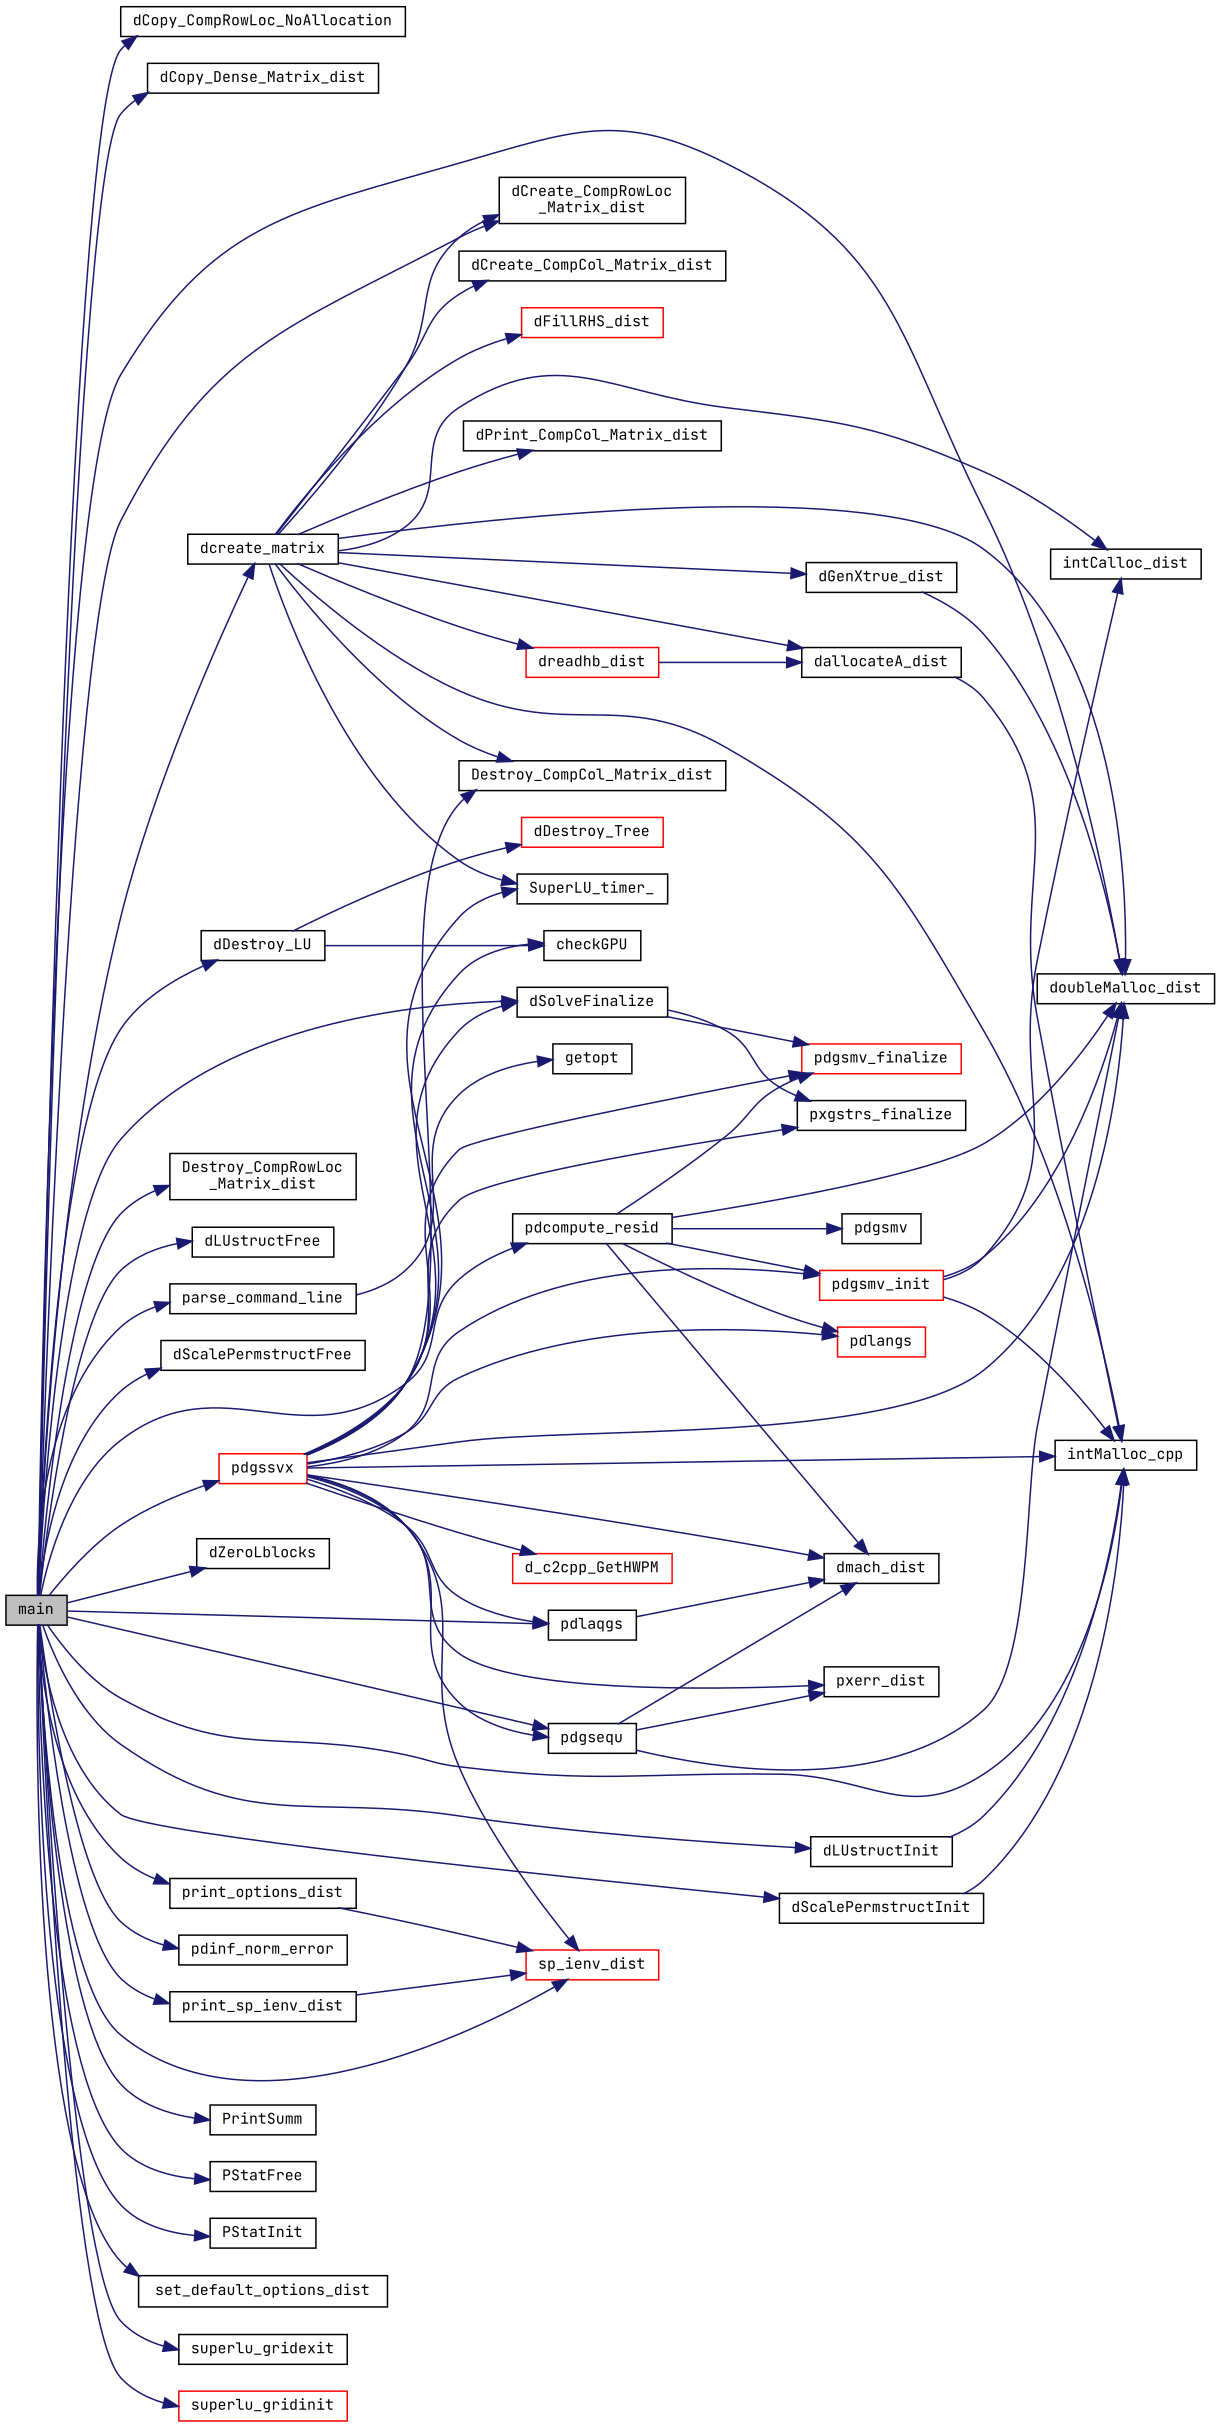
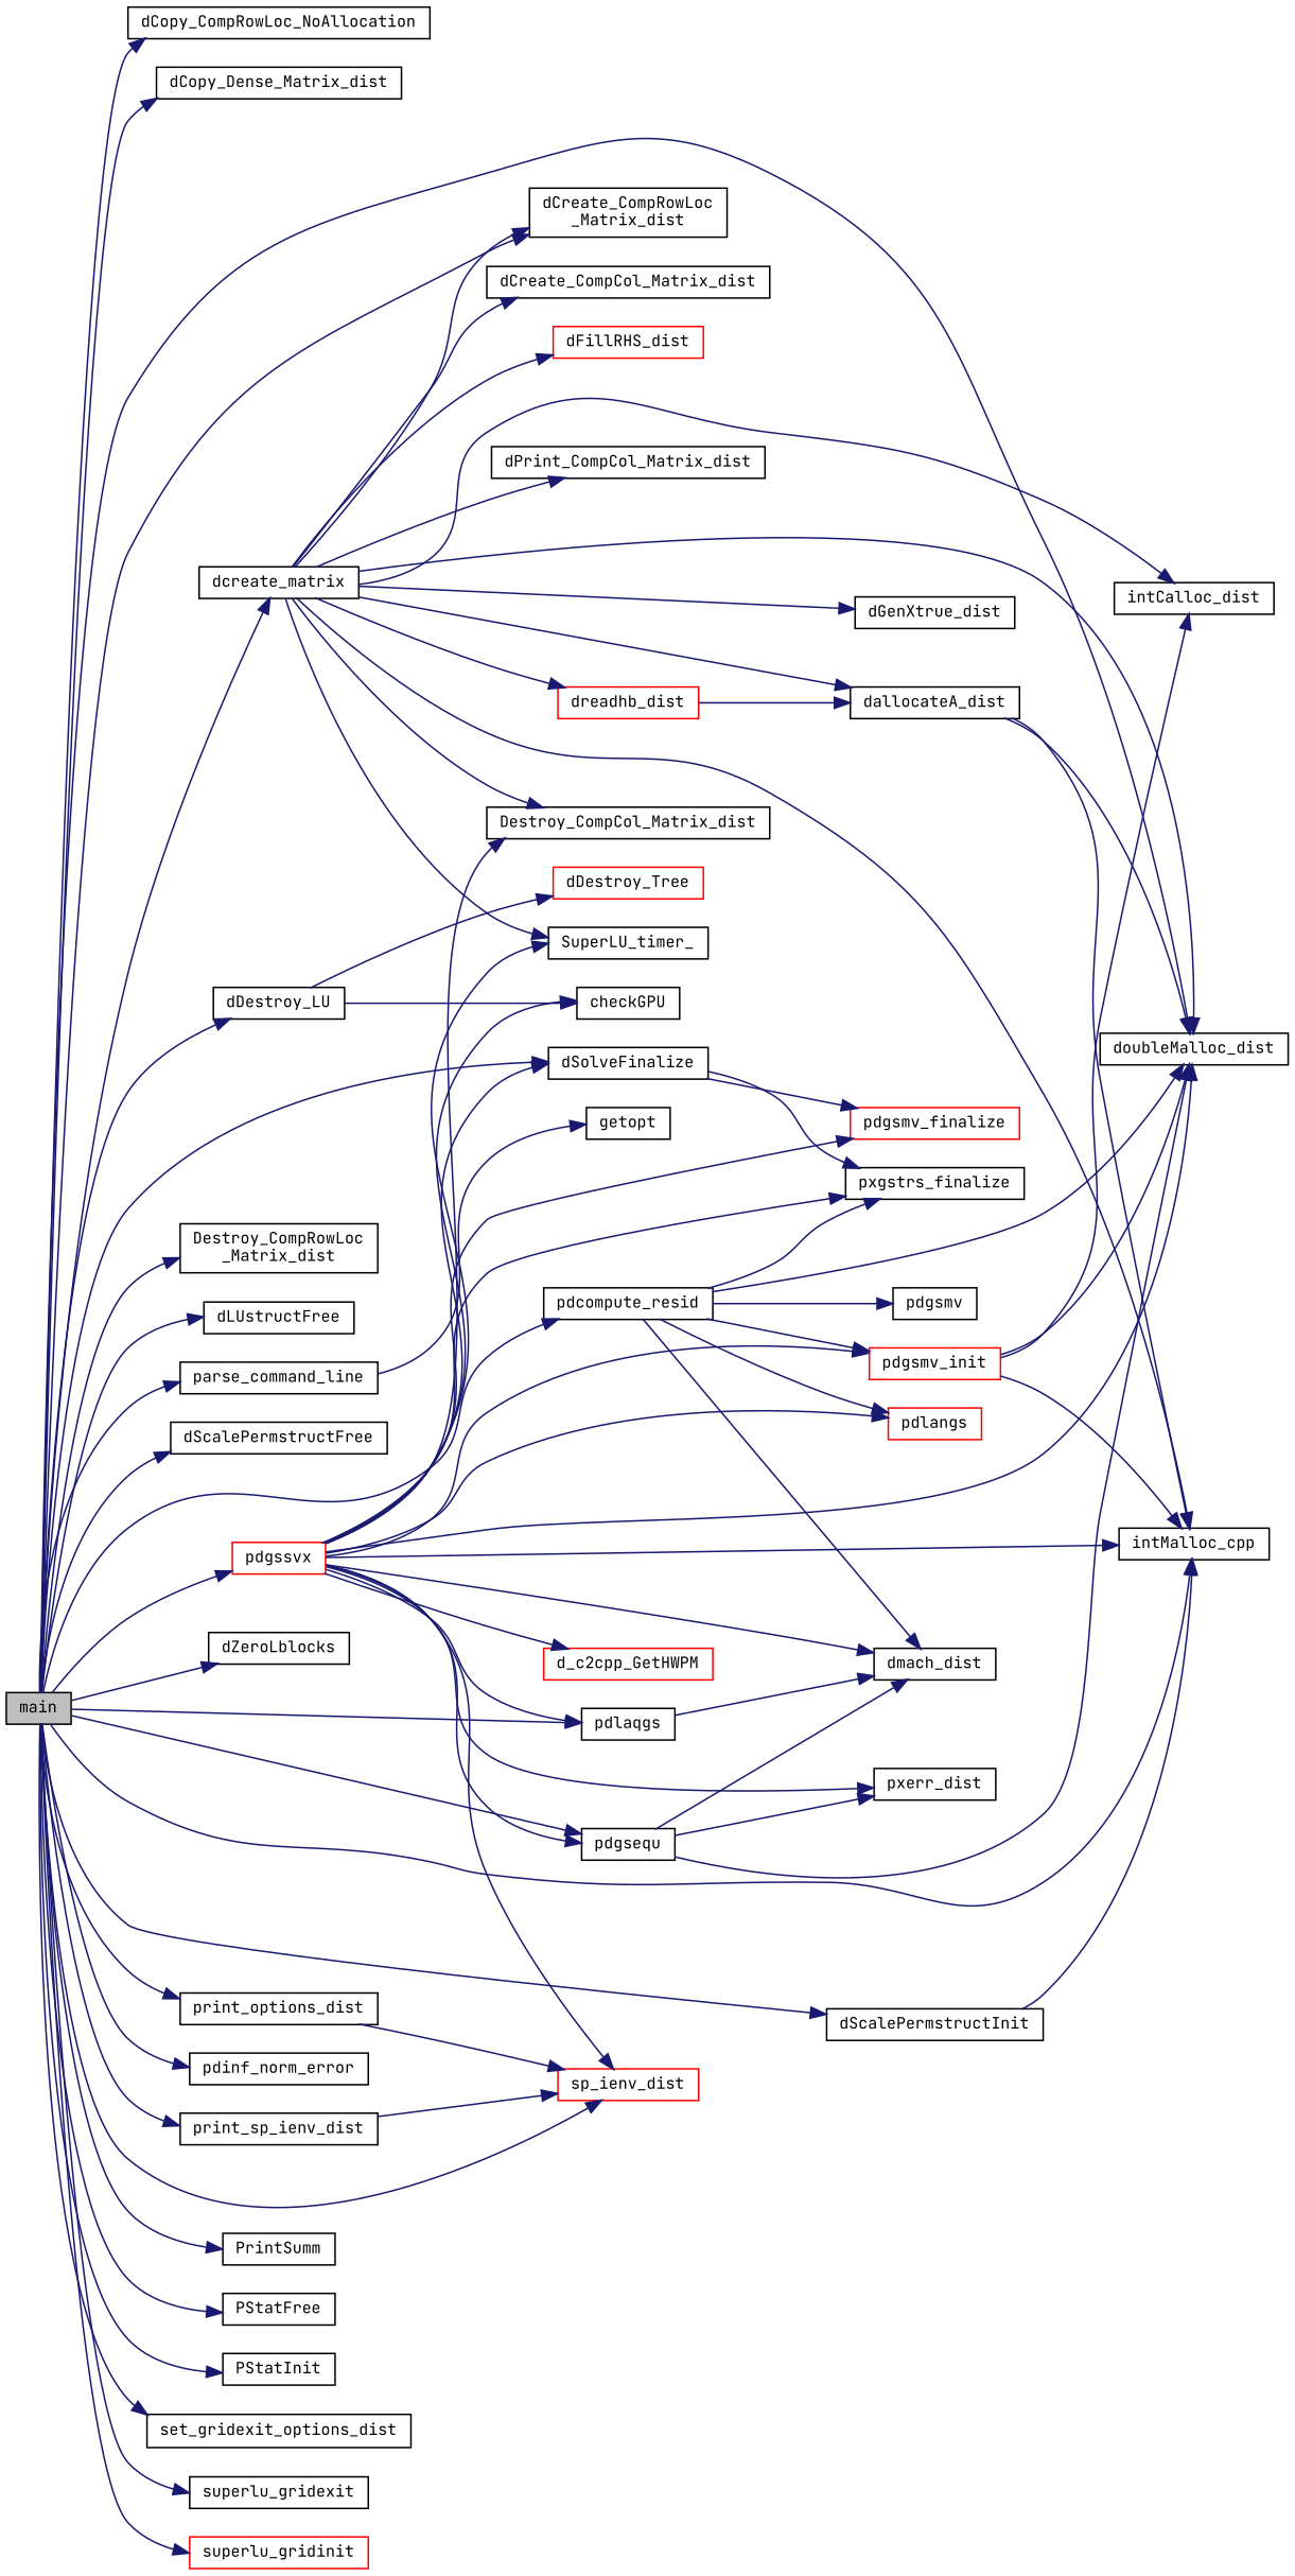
  digraph {
    fontname="JetBrains Mono"
    rankdir=LR
    node [color=black fillcolor=white fontname="JetBrains Mono" fontsize=10 shape=record style=filled]
    edge [color=midnightblue fontname="JetBrains Mono" fontsize=10 labelfontname=Helvetica labelfontsize=10 style=solid]
    n1 [fillcolor=grey75 fontcolor=black height=0.2 label=main width=0.4]
    n2 [height=0.2 label=dCopy_CompRowLoc_NoAllocation width=0.4]
    n3 [height=0.2 label=dCopy_Dense_Matrix_dist width=0.4]
    n4 [height=0.2 label="dCreate_CompRowLoc\l_Matrix_dist" width=0.4]
    n5 [height=0.2 label=dcreate_matrix width=0.4]
    n6 [height=0.2 label=doubleMalloc_dist width=0.4]
    n7 [height=0.2 label=intMalloc_cpp width=0.4]
    n8 [height=0.2 label=dDestroy_LU width=0.4]
    n9 [height=0.2 label="Destroy_CompRowLoc\l_Matrix_dist" width=0.4]
    n10 [height=0.2 label=dLUstructFree width=0.4]
-   n11 [height=0.2 label=dLUstructInit width=0.4]
    n12 [height=0.2 label=dScalePermstructFree width=0.4]
    n13 [height=0.2 label=dScalePermstructInit width=0.4]
    n14 [height=0.2 label=dSolveFinalize width=0.4]
    n15 [height=0.2 label=dZeroLblocks width=0.4]
    n16 [height=0.2 label=parse_command_line width=0.4]
    n17 [height=0.2 label=pdcompute_resid width=0.4]
    n18 [height=0.2 label=pdgsequ width=0.4]
    n19 [color=red height=0.2 label=pdgssvx width=0.4]
    n20 [height=0.2 label=pdlaqgs width=0.4]
    n21 [color=red height=0.2 label=sp_ienv_dist width=0.4]
    n22 [height=0.2 label=pdinf_norm_error width=0.4]
    n23 [height=0.2 label=print_options_dist width=0.4]
    n24 [height=0.2 label=print_sp_ienv_dist width=0.4]
    n25 [height=0.2 label=PrintSumm width=0.4]
    n26 [height=0.2 label=PStatFree width=0.4]
    n27 [height=0.2 label=PStatInit width=0.4]
-   n28 [height=0.2 label=set_default_options_dist width=0.4]
+   n28 [height=0.2 label=set_gridexit_options_dist width=0.4]
    n29 [height=0.2 label=superlu_gridexit width=0.4]
    n30 [color=red height=0.2 label=superlu_gridinit width=0.4]
    n31 [height=0.2 label=dallocateA_dist width=0.4]
    n32 [height=0.2 label=dCreate_CompCol_Matrix_dist width=0.4]
    n33 [height=0.2 label=Destroy_CompCol_Matrix_dist width=0.4]
    n34 [color=red height=0.2 label=dFillRHS_dist width=0.4]
    n35 [height=0.2 label=dGenXtrue_dist width=0.4]
    n36 [height=0.2 label=dPrint_CompCol_Matrix_dist width=0.4]
    n37 [color=red height=0.2 label=dreadhb_dist width=0.4]
    n38 [height=0.2 label=intCalloc_dist width=0.4]
    n39 [height=0.2 label=SuperLU_timer_ width=0.4]
    n40 [height=0.2 label=checkGPU width=0.4]
    n41 [color=red height=0.2 label=dDestroy_Tree width=0.4]
    n42 [color=red height=0.2 label=pdgsmv_finalize width=0.4]
    n43 [height=0.2 label=pxgstrs_finalize width=0.4]
    n44 [height=0.2 label=getopt width=0.4]
    n45 [height=0.2 label=dmach_dist width=0.4]
    n46 [height=0.2 label=pdgsmv width=0.4]
    n47 [color=red height=0.2 label=pdgsmv_init width=0.4]
    n48 [color=red height=0.2 label=pdlangs width=0.4]
    n49 [height=0.2 label=pxerr_dist width=0.4]
    n50 [color=red height=0.2 label=d_c2cpp_GetHWPM width=0.4]
    n1 -> n2
    n1 -> n3
    n1 -> n4
    n1 -> n5
    n1 -> n6
    n1 -> n7
    n1 -> n8
    n1 -> n9
    n1 -> n10
-   n1 -> n11
    n1 -> n12
    n1 -> n13
    n1 -> n14
    n1 -> n15
    n1 -> n16
    n1 -> n17
    n1 -> n18
    n1 -> n19
    n1 -> n20
    n1 -> n21
    n1 -> n22
    n1 -> n23
    n1 -> n24
    n1 -> n25
    n1 -> n26
    n1 -> n27
    n1 -> n28
    n1 -> n29
    n1 -> n30
    n5 -> n4
    n5 -> n6
    n5 -> n7
    n5 -> n31
    n5 -> n32
    n5 -> n33
    n5 -> n34
    n5 -> n35
    n5 -> n36
    n5 -> n37
    n5 -> n38
    n5 -> n39
    n8 -> n40
    n8 -> n41
-   n11 -> n7
    n13 -> n7
    n14 -> n42
    n14 -> n43
    n16 -> n44
    n17 -> n6
-   n17 -> n42
+   n17 -> n43
    n17 -> n45
    n17 -> n46
    n17 -> n47
    n17 -> n48
    n18 -> n6
    n18 -> n45
    n18 -> n49
    n19 -> n6
    n19 -> n7
    n19 -> n14
    n19 -> n18
    n19 -> n20
    n19 -> n21
    n19 -> n33
    n19 -> n39
    n19 -> n40
    n19 -> n42
    n19 -> n43
    n19 -> n45
    n19 -> n47
    n19 -> n48
    n19 -> n49
    n19 -> n50
    n20 -> n45
    n23 -> n21
    n24 -> n21
-   n35 -> n6
+   n31 -> n6
    n31 -> n7
    n37 -> n31
    n47 -> n6
    n47 -> n7
    n47 -> n38
  }
